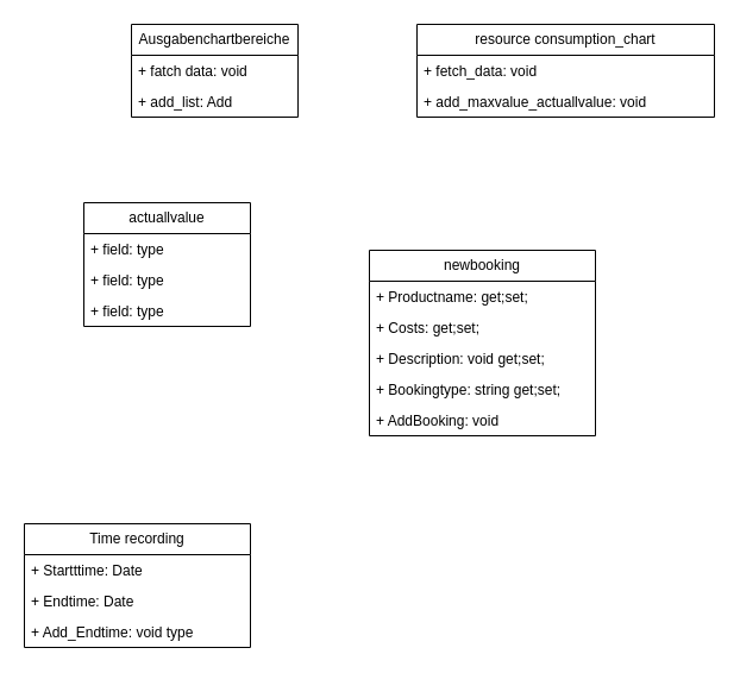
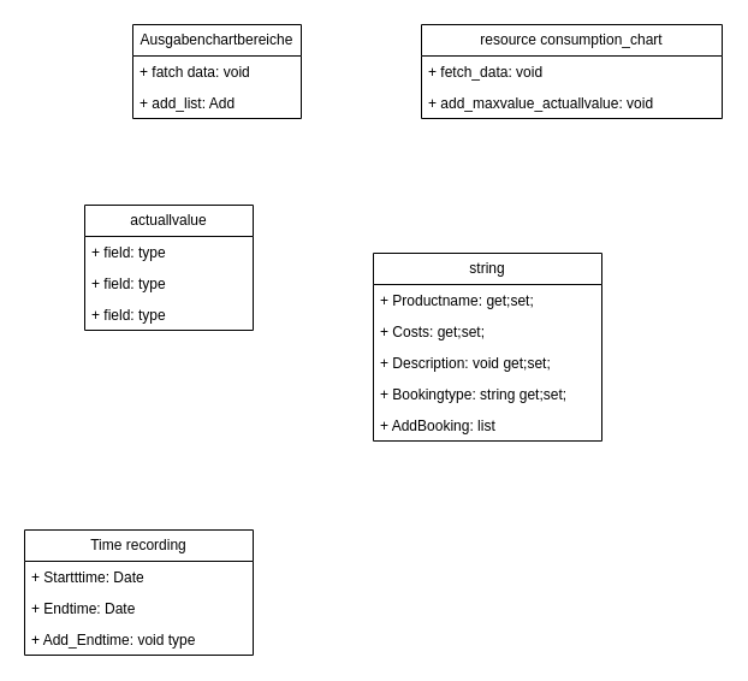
  <mxCell id="0" />
  <mxCell id="1" parent="0" />
  <mxCell id="2" value="Ausgabenchartbereiche" style="swimlane;fontStyle=0;childLayout=stackLayout;horizontal=1;startSize=26;fillColor=none;horizontalStack=0;resizeParent=1;resizeParentMax=0;resizeLast=0;collapsible=1;marginBottom=0;whiteSpace=wrap;html=1;" vertex="1" parent="1"><mxGeometry x="110" y="20" width="140" height="78" as="geometry" /></mxCell>
  <mxCell id="3" value="+ fatch data: void" style="text;strokeColor=none;fillColor=none;align=left;verticalAlign=top;spacingLeft=4;spacingRight=4;overflow=hidden;rotatable=0;points=[[0,0.5],[1,0.5]];portConstraint=eastwest;whiteSpace=wrap;html=1;" vertex="1" parent="2"><mxGeometry y="26" width="140" height="26" as="geometry" /></mxCell>
  <mxCell id="4" value="+ add_list: Add" style="text;strokeColor=none;fillColor=none;align=left;verticalAlign=top;spacingLeft=4;spacingRight=4;overflow=hidden;rotatable=0;points=[[0,0.5],[1,0.5]];portConstraint=eastwest;whiteSpace=wrap;html=1;" vertex="1" parent="2"><mxGeometry y="52" width="140" height="26" as="geometry" /></mxCell>
- <mxCell id="5" value="newbooking" style="swimlane;fontStyle=0;childLayout=stackLayout;horizontal=1;startSize=26;fillColor=none;horizontalStack=0;resizeParent=1;resizeParentMax=0;resizeLast=0;collapsible=1;marginBottom=0;whiteSpace=wrap;html=1;" vertex="1" parent="1"><mxGeometry x="310" y="210" width="190" height="156" as="geometry" /></mxCell>
+ <mxCell id="5" value="string" style="swimlane;fontStyle=0;childLayout=stackLayout;horizontal=1;startSize=26;fillColor=none;horizontalStack=0;resizeParent=1;resizeParentMax=0;resizeLast=0;collapsible=1;marginBottom=0;whiteSpace=wrap;html=1;" vertex="1" parent="1"><mxGeometry x="310" y="210" width="190" height="156" as="geometry" /></mxCell>
  <mxCell id="6" value="+ Productname: get;set;" style="text;strokeColor=none;fillColor=none;align=left;verticalAlign=top;spacingLeft=4;spacingRight=4;overflow=hidden;rotatable=0;points=[[0,0.5],[1,0.5]];portConstraint=eastwest;whiteSpace=wrap;html=1;" vertex="1" parent="5"><mxGeometry y="26" width="190" height="26" as="geometry" /></mxCell>
  <mxCell id="7" value="+ Costs: get;set;" style="text;strokeColor=none;fillColor=none;align=left;verticalAlign=top;spacingLeft=4;spacingRight=4;overflow=hidden;rotatable=0;points=[[0,0.5],[1,0.5]];portConstraint=eastwest;whiteSpace=wrap;html=1;" vertex="1" parent="5"><mxGeometry y="52" width="190" height="26" as="geometry" /></mxCell>
  <mxCell id="8" value="+ Description: void get;set;" style="text;strokeColor=none;fillColor=none;align=left;verticalAlign=top;spacingLeft=4;spacingRight=4;overflow=hidden;rotatable=0;points=[[0,0.5],[1,0.5]];portConstraint=eastwest;whiteSpace=wrap;html=1;" vertex="1" parent="5"><mxGeometry y="78" width="190" height="26" as="geometry" /></mxCell>
  <mxCell id="9" value="+ Bookingtype: string get;set;" style="text;strokeColor=none;fillColor=none;align=left;verticalAlign=top;spacingLeft=4;spacingRight=4;overflow=hidden;rotatable=0;points=[[0,0.5],[1,0.5]];portConstraint=eastwest;whiteSpace=wrap;html=1;" vertex="1" parent="5"><mxGeometry y="104" width="190" height="26" as="geometry" /></mxCell>
- <mxCell id="10" value="+ AddBooking: void&amp;nbsp;" style="text;strokeColor=none;fillColor=none;align=left;verticalAlign=top;spacingLeft=4;spacingRight=4;overflow=hidden;rotatable=0;points=[[0,0.5],[1,0.5]];portConstraint=eastwest;whiteSpace=wrap;html=1;" vertex="1" parent="5"><mxGeometry y="130" width="190" height="26" as="geometry" /></mxCell>
+ <mxCell id="10" value="+ AddBooking: list&amp;nbsp;" style="text;strokeColor=none;fillColor=none;align=left;verticalAlign=top;spacingLeft=4;spacingRight=4;overflow=hidden;rotatable=0;points=[[0,0.5],[1,0.5]];portConstraint=eastwest;whiteSpace=wrap;html=1;" vertex="1" parent="5"><mxGeometry y="130" width="190" height="26" as="geometry" /></mxCell>
  <mxCell id="11" value="actuallvalue" style="swimlane;fontStyle=0;childLayout=stackLayout;horizontal=1;startSize=26;fillColor=none;horizontalStack=0;resizeParent=1;resizeParentMax=0;resizeLast=0;collapsible=1;marginBottom=0;whiteSpace=wrap;html=1;" vertex="1" parent="1"><mxGeometry x="70" y="170" width="140" height="104" as="geometry" /></mxCell>
  <mxCell id="12" value="+ field: type" style="text;strokeColor=none;fillColor=none;align=left;verticalAlign=top;spacingLeft=4;spacingRight=4;overflow=hidden;rotatable=0;points=[[0,0.5],[1,0.5]];portConstraint=eastwest;whiteSpace=wrap;html=1;" vertex="1" parent="11"><mxGeometry y="26" width="140" height="26" as="geometry" /></mxCell>
  <mxCell id="13" value="+ field: type" style="text;strokeColor=none;fillColor=none;align=left;verticalAlign=top;spacingLeft=4;spacingRight=4;overflow=hidden;rotatable=0;points=[[0,0.5],[1,0.5]];portConstraint=eastwest;whiteSpace=wrap;html=1;" vertex="1" parent="11"><mxGeometry y="52" width="140" height="26" as="geometry" /></mxCell>
  <mxCell id="14" value="+ field: type" style="text;strokeColor=none;fillColor=none;align=left;verticalAlign=top;spacingLeft=4;spacingRight=4;overflow=hidden;rotatable=0;points=[[0,0.5],[1,0.5]];portConstraint=eastwest;whiteSpace=wrap;html=1;" vertex="1" parent="11"><mxGeometry y="78" width="140" height="26" as="geometry" /></mxCell>
  <mxCell id="15" value="&lt;span style=&quot;font-size: 12px;&quot;&gt;resource consumption_chart&lt;/span&gt;" style="swimlane;fontStyle=0;childLayout=stackLayout;horizontal=1;startSize=26;fillColor=none;horizontalStack=0;resizeParent=1;resizeParentMax=0;resizeLast=0;collapsible=1;marginBottom=0;whiteSpace=wrap;html=1;" vertex="1" parent="1"><mxGeometry x="350" y="20" width="250" height="78" as="geometry" /></mxCell>
  <mxCell id="16" value="+ fetch_data: void" style="text;strokeColor=none;fillColor=none;align=left;verticalAlign=top;spacingLeft=4;spacingRight=4;overflow=hidden;rotatable=0;points=[[0,0.5],[1,0.5]];portConstraint=eastwest;whiteSpace=wrap;html=1;" vertex="1" parent="15"><mxGeometry y="26" width="250" height="26" as="geometry" /></mxCell>
  <mxCell id="17" value="+ add_maxvalue_actuallvalue: void" style="text;strokeColor=none;fillColor=none;align=left;verticalAlign=top;spacingLeft=4;spacingRight=4;overflow=hidden;rotatable=0;points=[[0,0.5],[1,0.5]];portConstraint=eastwest;whiteSpace=wrap;html=1;" vertex="1" parent="15"><mxGeometry y="52" width="250" height="26" as="geometry" /></mxCell>
  <mxCell id="18" value="Time recording" style="swimlane;fontStyle=0;childLayout=stackLayout;horizontal=1;startSize=26;fillColor=none;horizontalStack=0;resizeParent=1;resizeParentMax=0;resizeLast=0;collapsible=1;marginBottom=0;whiteSpace=wrap;html=1;" vertex="1" parent="1"><mxGeometry x="20" y="440" width="190" height="104" as="geometry" /></mxCell>
  <mxCell id="19" value="+ Startttime: Date&amp;nbsp;" style="text;strokeColor=none;fillColor=none;align=left;verticalAlign=top;spacingLeft=4;spacingRight=4;overflow=hidden;rotatable=0;points=[[0,0.5],[1,0.5]];portConstraint=eastwest;whiteSpace=wrap;html=1;" vertex="1" parent="18"><mxGeometry y="26" width="190" height="26" as="geometry" /></mxCell>
  <mxCell id="20" value="+ Endtime: Date" style="text;strokeColor=none;fillColor=none;align=left;verticalAlign=top;spacingLeft=4;spacingRight=4;overflow=hidden;rotatable=0;points=[[0,0.5],[1,0.5]];portConstraint=eastwest;whiteSpace=wrap;html=1;" vertex="1" parent="18"><mxGeometry y="52" width="190" height="26" as="geometry" /></mxCell>
  <mxCell id="21" value="+ Add_Endtime: void type" style="text;strokeColor=none;fillColor=none;align=left;verticalAlign=top;spacingLeft=4;spacingRight=4;overflow=hidden;rotatable=0;points=[[0,0.5],[1,0.5]];portConstraint=eastwest;whiteSpace=wrap;html=1;" vertex="1" parent="18"><mxGeometry y="78" width="190" height="26" as="geometry" /></mxCell>
